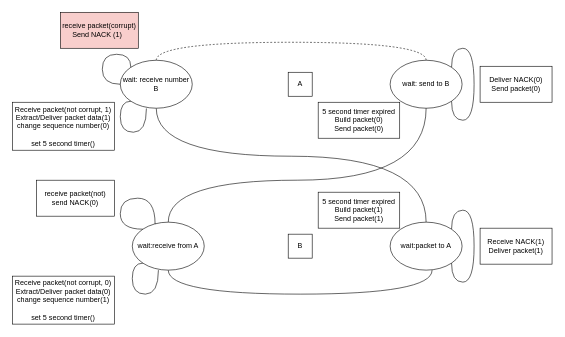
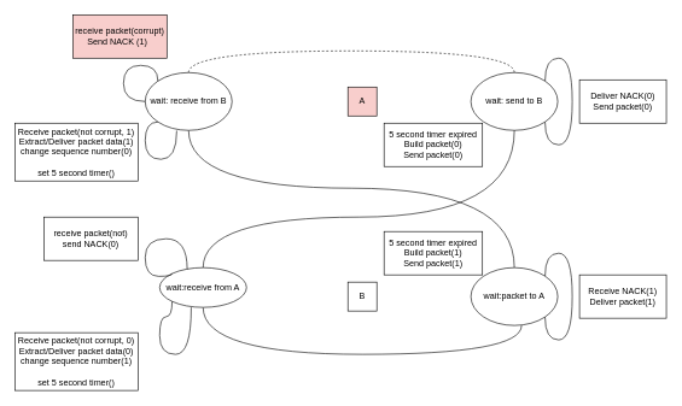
  <mxCell id="0" />
  <mxCell id="1" parent="0" />
  <mxCell id="2" style="edgeStyle=orthogonalEdgeStyle;curved=1;orthogonalLoop=1;jettySize=auto;html=1;entryX=0.5;entryY=0;entryDx=0;entryDy=0;endArrow=none;endFill=0;exitX=0.5;exitY=0;exitDx=0;exitDy=0;dashed=1;" edge="1" parent="1" source="4" target="5"><mxGeometry relative="1" as="geometry"><Array as="points"><mxPoint x="260" y="70" /><mxPoint x="710" y="70" /></Array></mxGeometry></mxCell>
  <mxCell id="3" style="edgeStyle=orthogonalEdgeStyle;curved=1;orthogonalLoop=1;jettySize=auto;html=1;endArrow=none;endFill=0;startArrow=none;startFill=0;" edge="1" parent="1" source="4" target="9"><mxGeometry relative="1" as="geometry"><Array as="points"><mxPoint x="260" y="260" /><mxPoint x="710" y="260" /></Array></mxGeometry></mxCell>
- <mxCell id="4" value="wait: receive number B" style="ellipse;whiteSpace=wrap;html=1;" vertex="1" parent="1"><mxGeometry x="200" y="100" width="120" height="80" as="geometry" /></mxCell>
+ <mxCell id="4" value="wait: receive from B" style="ellipse;whiteSpace=wrap;html=1;" vertex="1" parent="1"><mxGeometry x="200" y="100" width="120" height="80" as="geometry" /></mxCell>
  <mxCell id="5" value="wait: send to B" style="ellipse;whiteSpace=wrap;html=1;" vertex="1" parent="1"><mxGeometry x="650" y="100" width="120" height="80" as="geometry" /></mxCell>
  <mxCell id="6" style="edgeStyle=orthogonalEdgeStyle;curved=1;orthogonalLoop=1;jettySize=auto;html=1;exitX=0.5;exitY=1;exitDx=0;exitDy=0;entryX=0.583;entryY=1;entryDx=0;entryDy=0;entryPerimeter=0;endArrow=none;endFill=0;" edge="1" parent="1" source="8" target="9"><mxGeometry relative="1" as="geometry"><Array as="points"><mxPoint x="280" y="490" /><mxPoint x="720" y="490" /></Array></mxGeometry></mxCell>
  <mxCell id="7" style="edgeStyle=orthogonalEdgeStyle;curved=1;orthogonalLoop=1;jettySize=auto;html=1;exitX=0.5;exitY=0;exitDx=0;exitDy=0;entryX=0.5;entryY=1;entryDx=0;entryDy=0;endArrow=none;endFill=0;startArrow=none;startFill=0;" edge="1" parent="1" source="8" target="5"><mxGeometry relative="1" as="geometry"><Array as="points"><mxPoint x="280" y="300" /><mxPoint x="710" y="300" /></Array></mxGeometry></mxCell>
- <mxCell id="8" value="wait:receive from A" style="ellipse;whiteSpace=wrap;html=1;" vertex="1" parent="1"><mxGeometry x="220" y="370" width="120" height="80" as="geometry" /></mxCell>
+ <mxCell id="8" value="wait:receive from A" style="ellipse;whiteSpace=wrap;html=1;" vertex="1" parent="1"><mxGeometry x="220" y="370" width="120" height="55" as="geometry" /></mxCell>
  <mxCell id="9" value="wait:packet to A" style="ellipse;whiteSpace=wrap;html=1;" vertex="1" parent="1"><mxGeometry x="650" y="370" width="120" height="80" as="geometry" /></mxCell>
  <mxCell id="10" value="B" style="whiteSpace=wrap;html=1;aspect=fixed;" vertex="1" parent="1"><mxGeometry x="480" y="390" width="40" height="40" as="geometry" /></mxCell>
- <mxCell id="11" value="A" style="whiteSpace=wrap;html=1;aspect=fixed;" vertex="1" parent="1"><mxGeometry x="480" y="120" width="40" height="40" as="geometry" /></mxCell>
+ <mxCell id="11" value="A" style="whiteSpace=wrap;html=1;aspect=fixed;fillColor=#f8cecc;" vertex="1" parent="1"><mxGeometry x="480" y="120" width="40" height="40" as="geometry" /></mxCell>
  <mxCell id="12" value="Receive packet(not corrupt, 0)&lt;br&gt;Extract/Deliver packet data(0)&lt;br&gt;change sequence number(1)&lt;br&gt;&lt;br&gt;set 5 second timer()" style="rounded=0;whiteSpace=wrap;html=1;" vertex="1" parent="1"><mxGeometry x="20" y="460" width="170" height="80" as="geometry" /></mxCell>
  <mxCell id="13" value="receive packet(not)&lt;br&gt;send NACK(0)" style="rounded=0;whiteSpace=wrap;html=1;" vertex="1" parent="1"><mxGeometry x="60" y="300" width="130" height="60" as="geometry" /></mxCell>
  <mxCell id="14" style="edgeStyle=orthogonalEdgeStyle;curved=1;orthogonalLoop=1;jettySize=auto;html=1;exitX=0;exitY=1;exitDx=0;exitDy=0;entryX=0.363;entryY=1.005;entryDx=0;entryDy=0;entryPerimeter=0;endArrow=none;endFill=0;" edge="1" parent="1" source="4" target="4"><mxGeometry relative="1" as="geometry"><Array as="points"><mxPoint x="200" y="168" /><mxPoint x="200" y="220" /><mxPoint x="244" y="220" /></Array></mxGeometry></mxCell>
  <mxCell id="15" style="edgeStyle=orthogonalEdgeStyle;curved=1;orthogonalLoop=1;jettySize=auto;html=1;exitX=0;exitY=0;exitDx=0;exitDy=0;entryX=0;entryY=0.5;entryDx=0;entryDy=0;endArrow=none;endFill=0;" edge="1" parent="1" source="4" target="4"><mxGeometry relative="1" as="geometry"><Array as="points"><mxPoint x="218" y="90" /><mxPoint x="170" y="90" /><mxPoint x="170" y="140" /></Array></mxGeometry></mxCell>
  <mxCell id="16" style="edgeStyle=orthogonalEdgeStyle;curved=1;orthogonalLoop=1;jettySize=auto;html=1;exitX=0;exitY=0;exitDx=0;exitDy=0;entryX=0.317;entryY=0.04;entryDx=0;entryDy=0;entryPerimeter=0;endArrow=none;endFill=0;" edge="1" parent="1" source="8" target="8"><mxGeometry relative="1" as="geometry"><Array as="points"><mxPoint x="200" y="382" /><mxPoint x="200" y="330" /><mxPoint x="258" y="330" /></Array></mxGeometry></mxCell>
  <mxCell id="17" style="edgeStyle=orthogonalEdgeStyle;curved=1;orthogonalLoop=1;jettySize=auto;html=1;exitX=0;exitY=1;exitDx=0;exitDy=0;entryX=0.363;entryY=1;entryDx=0;entryDy=0;entryPerimeter=0;endArrow=none;endFill=0;" edge="1" parent="1" source="8" target="8"><mxGeometry relative="1" as="geometry"><Array as="points"><mxPoint x="220" y="438" /><mxPoint x="220" y="490" /><mxPoint x="264" y="490" /></Array></mxGeometry></mxCell>
  <mxCell id="18" value="receive packet(corrupt)&lt;br&gt;Send NACK (1)&amp;nbsp;&amp;nbsp;" style="rounded=0;whiteSpace=wrap;html=1;fillColor=#f8cecc;" vertex="1" parent="1"><mxGeometry y="20" width="130" height="60" as="geometry" x="100" /></mxCell>
  <mxCell id="19" value="Receive packet(not corrupt, 1)&lt;br&gt;Extract/Deliver packet data(1)&lt;br&gt;change sequence number(0)&lt;br&gt;&lt;br&gt;set 5 second timer()" style="rounded=0;whiteSpace=wrap;html=1;" vertex="1" parent="1"><mxGeometry x="20" y="170" width="170" height="80" as="geometry" /></mxCell>
  <mxCell id="20" value="5 second timer expired&lt;br&gt;Build packet(1)&lt;br&gt;Send packet(1)" style="rounded=0;whiteSpace=wrap;html=1;" vertex="1" parent="1"><mxGeometry x="530" y="320" width="136" height="60" as="geometry" /></mxCell>
  <mxCell id="21" value="5 second timer expired&lt;br&gt;Build packet(0)&lt;br&gt;Send packet(0)" style="rounded=0;whiteSpace=wrap;html=1;" vertex="1" parent="1"><mxGeometry x="530" y="170" width="136" height="60" as="geometry" /></mxCell>
  <mxCell id="22" value="Receive NACK(1)&lt;br&gt;Deliver packet(1)" style="rounded=0;whiteSpace=wrap;html=1;" vertex="1" parent="1"><mxGeometry x="800" y="380" width="120" height="60" as="geometry" /></mxCell>
  <mxCell id="23" value="Deliver NACK(0)&lt;br&gt;Send packet(0)" style="rounded=0;whiteSpace=wrap;html=1;" vertex="1" parent="1"><mxGeometry x="800" y="110" width="120" height="60" as="geometry" /></mxCell>
  <mxCell id="24" style="edgeStyle=orthogonalEdgeStyle;curved=1;orthogonalLoop=1;jettySize=auto;html=1;exitX=1;exitY=0;exitDx=0;exitDy=0;entryX=1;entryY=1;entryDx=0;entryDy=0;startArrow=none;startFill=0;endArrow=none;endFill=0;" edge="1" parent="1" source="9" target="9"><mxGeometry relative="1" as="geometry" /></mxCell>
  <mxCell id="25" style="edgeStyle=orthogonalEdgeStyle;curved=1;orthogonalLoop=1;jettySize=auto;html=1;exitX=1;exitY=0;exitDx=0;exitDy=0;entryX=1;entryY=1;entryDx=0;entryDy=0;startArrow=none;startFill=0;endArrow=none;endFill=0;" edge="1" parent="1" source="5" target="5"><mxGeometry relative="1" as="geometry" /></mxCell>
